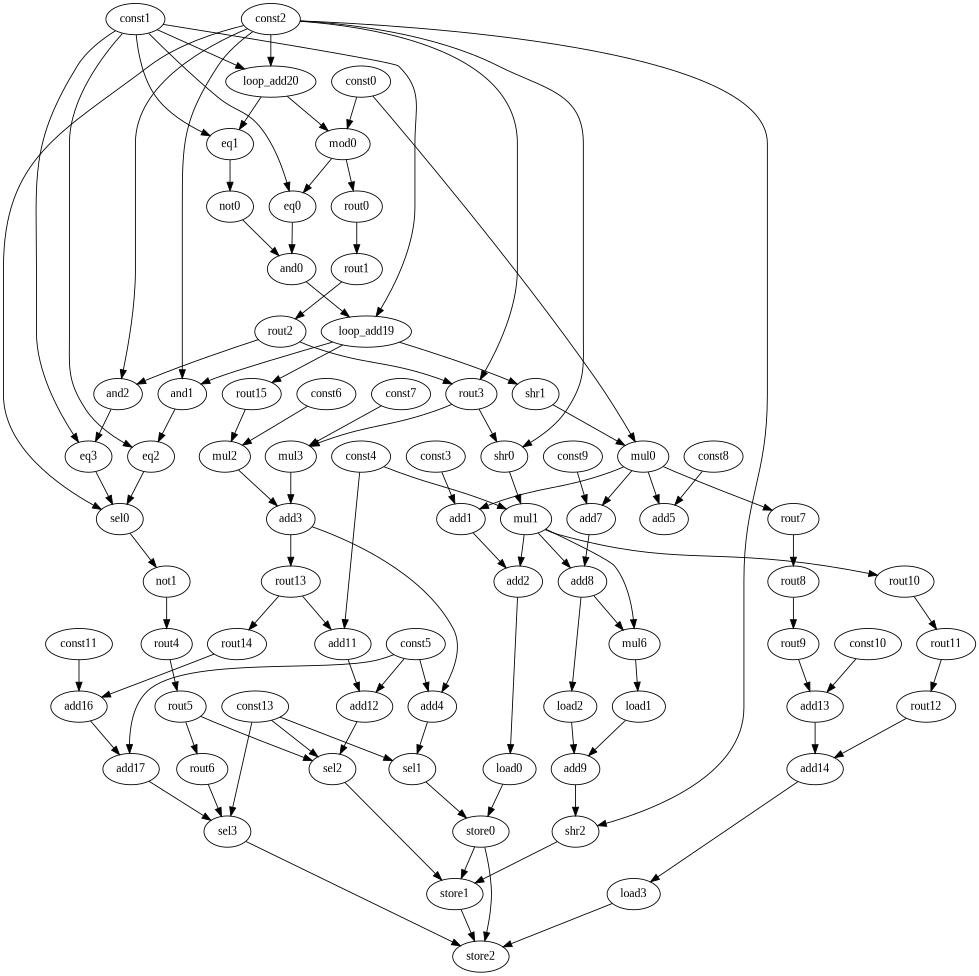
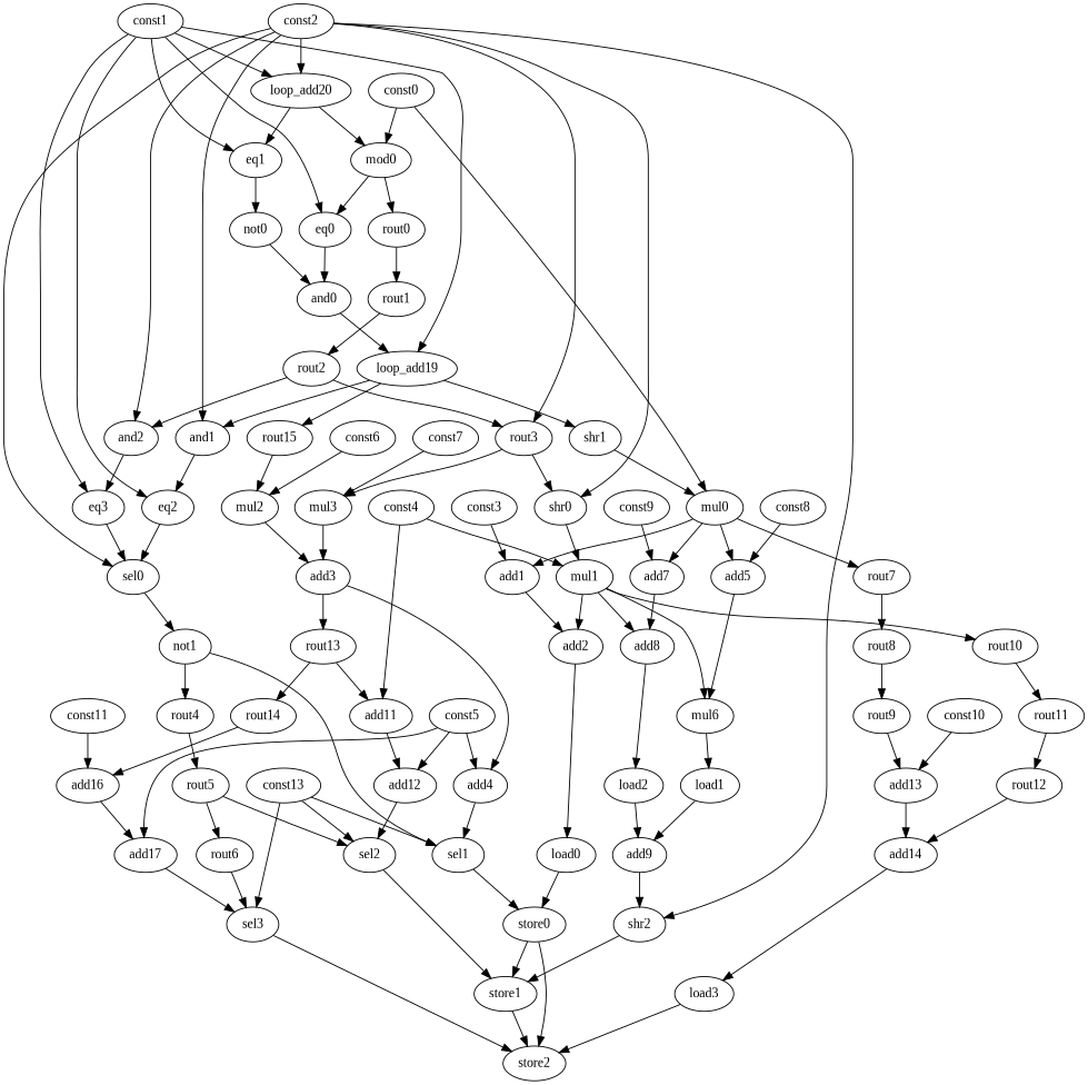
  digraph {
    fontname="Liberation Serif"
    node [fontname="Liberation Serif" opcode=add]
    edge [fontname="Liberation Serif" operand=0]
    const0 [opcode=const val=4608]
    mod0 [llvm="%139" opcode=mod schedule=1]
    mul0 [llvm="%153" opcode=mul schedule=6]
    eq0 [llvm="%140" opcode=eq schedule=2]
    rout0 [opcode=rout schedule=2]
    add1 [llvm="%153" schedule=7]
    add5 [llvm="%157" schedule=7]
    add7 [llvm="%161" schedule=7]
    rout7 [opcode=rout schedule=7]
    and0 [llvm="%142" opcode=and schedule=3]
    rout1 [opcode=rout schedule=3]
    const1 [opcode=const val=0]
    eq1 [llvm="%141" opcode=eq schedule=1]
    eq2 [llvm="%146" opcode=eq schedule=6]
    eq3 [llvm="%148" opcode=eq schedule=6]
    loop_add19 [llvm="%137" schedule=4]
    loop_add20 [llvm="%138" schedule=0]
    not0 [llvm="%141" opcode=not schedule=2]
    sel0 [llvm="%149" opcode=sel schedule=7]
    and1 [llvm="%145" opcode=and schedule=5]
    shr1 [llvm="%152" opcode=shr schedule=5]
    rout15 [opcode=rout schedule=5]
    const2 [opcode=const val=1]
    and2 [llvm="%147" opcode=and schedule=5]
    shr0 [llvm="%151" opcode=shr schedule=6]
    shr2 [llvm="%166" opcode=shr schedule=11]
    rout3 [opcode=rout schedule=5]
    not1 [opcode=not schedule=8]
    mul1 [llvm="%154" opcode=mul schedule=7]
    store1 [llvm=store opcode=store schedule=12]
    sel1 [llvm=store opcode=sel schedule=9]
    rout4 [opcode=rout schedule=9]
    store0 [llvm=store opcode=store schedule=10]
    rout5 [opcode=rout schedule=10]
    add2 [llvm="%154" schedule=8]
    n36 [label=mul6 llvm="%158" schedule=8]
    add8 [llvm="%162" schedule=8]
    rout10 [opcode=rout schedule=8]
    const3 [llvm="%3" opcode=const]
    rout8 [opcode=rout schedule=8]
    load0 [llvm="%155" opcode=load schedule=9]
    const4 [opcode=const val=2]
    add11 [llvm="%168" schedule=9]
    add12 [llvm="%168" schedule=10]
    load1 [llvm="%159" opcode=load schedule=9]
    load2 [llvm="%163" opcode=load schedule=9]
    rout11 [opcode=rout schedule=9]
    store2 [llvm=store opcode=store schedule=13]
    const5 [llvm="%1" opcode=const]
    add4 [llvm="%156" schedule=8]
    add17 [llvm="%172" schedule=11]
    sel2 [llvm=store opcode=sel schedule=11]
    sel3 [llvm=store opcode=sel schedule=12]
    const6 [opcode=const val=27648]
    mul2 [llvm="%156" opcode=mul schedule=6]
    add3 [llvm="%156" schedule=7]
    rout13 [opcode=rout schedule=8]
    const7 [opcode=const val=6]
    mul3 [llvm="%156" opcode=mul schedule=6]
    rout14 [opcode=rout schedule=9]
    const8 [llvm="%4" opcode=const]
    add9 [llvm="%165" schedule=10]
    const9 [llvm="%5" opcode=const]
    const10 [llvm="%6" opcode=const]
    add13 [llvm="%169" schedule=10]
    add14 [llvm="%170" schedule=11]
    load3 [llvm="%171" opcode=load schedule=12]
    const11 [opcode=const val=4]
    add16 [llvm="%172" schedule=10]
    const13 [llvm="@dump" opcode=const]
    rout2 [opcode=rout schedule=4]
    rout6 [opcode=rout schedule=11]
    rout9 [opcode=rout schedule=9]
    rout12 [opcode=rout schedule=10]
    const0 -> mod0 [operand=1]
    const0 -> mul0 [operand=1]
    mod0 -> eq0
    mod0 -> rout0
    mul0 -> add1 [operand=1]
    mul0 -> add5 [operand=1]
    mul0 -> add7 [operand=1]
    mul0 -> rout7
    eq0 -> and0 [operand=1]
    rout0 -> rout1
    add1 -> add2
-   add8 -> n36
+   add5 -> n36
    add7 -> add8
    rout7 -> rout8
    and0 -> loop_add19 [operand=1]
    rout1 -> rout2
    const1 -> eq0 [operand=1]
    const1 -> eq1 [operand=1]
    const1 -> eq2 [operand=1]
    const1 -> eq3 [operand=1]
    const1 -> loop_add19 [type=const_base]
    const1 -> loop_add20 [type=const_base]
    eq1 -> not0
    eq2 -> sel0
    eq3 -> sel0 [operand=2]
    loop_add19 -> and1
    loop_add19 -> shr1
    loop_add19 -> rout15
    loop_add20 -> mod0
    loop_add20 -> eq1
    not0 -> and0
    sel0 -> not1
    and1 -> eq2
    shr1 -> mul0
    rout15 -> mul2
    const2 -> loop_add20 [operand=1]
    const2 -> sel0 [operand=1]
    const2 -> and1 [operand=1]
    const2 -> and2 [operand=1]
    const2 -> shr0 [operand=1]
    const2 -> shr2 [operand=1]
    const2 -> rout3 [operand=1]
    and2 -> eq3
    shr0 -> mul1
    shr2 -> store1
    rout3 -> shr0
    rout3 -> mul3
+   not1 -> sel1
    not1 -> rout4
    mul1 -> add2 [operand=1]
    mul1 -> n36 [operand=1]
    mul1 -> add8 [operand=1]
    mul1 -> rout10
    store1 -> store2 [operand=-1 type=order]
    sel1 -> store0 [operand=1]
    rout4 -> rout5
    store0 -> store1 [operand=-1 type=order]
    store0 -> store2 [operand=-1 type=order]
    rout5 -> sel2
    rout5 -> rout6
    add2 -> load0
    n36 -> load1
    add8 -> load2
    rout10 -> rout11
    const3 -> add1
    rout8 -> rout9
    load0 -> store0
    const4 -> mul1 [operand=1]
    const4 -> add11 [operand=1]
    add11 -> add12 [operand=1]
    add12 -> sel2 [operand=1]
    load1 -> add9 [operand=1]
    load2 -> add9
    rout11 -> rout12
    const5 -> add12
    const5 -> add4
    const5 -> add17
    add4 -> sel1 [operand=1]
    add17 -> sel3 [operand=1]
    sel2 -> store1 [operand=1]
    sel3 -> store2 [operand=1]
    const6 -> mul2 [operand=1]
    mul2 -> add3
    add3 -> add4 [operand=1]
    add3 -> rout13
    rout13 -> add11
    rout13 -> rout14
    const7 -> mul3 [operand=1]
    mul3 -> add3 [operand=1]
    rout14 -> add16
    const8 -> add5
    add9 -> shr2
    const9 -> add7
    const10 -> add13
    add13 -> add14
    add14 -> load3
    load3 -> store2
    const11 -> add16 [operand=1]
    add16 -> add17 [operand=1]
    const13 -> sel1 [operand=2]
    const13 -> sel2 [operand=2]
    const13 -> sel3 [operand=2]
    rout2 -> and2
    rout2 -> rout3
    rout6 -> sel3
    rout9 -> add13 [operand=1]
    rout12 -> add14 [operand=1]
  }
